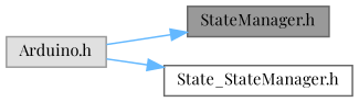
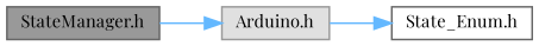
  digraph {
    fontname="Playfair Display"
    rankdir=LR
    node [fontname="Playfair Display" fontsize=10 shape=box style=filled]
    edge [color=steelblue1 fontname="Playfair Display" fontsize=10 labelfontname=Helvetica labelfontsize=10 style=solid]
    n1 [color=gray40 fillcolor=grey60 fontcolor=black height=0.2 label="StateManager.h" width=0.4]
    n2 [color=grey60 fillcolor="#E0E0E0" height=0.2 label="Arduino.h" width=0.4]
-   n3 [color=grey40 fillcolor=white height=0.2 label="State_StateManager.h" width=0.4]
-   n2 -> n1
+   n3 [color=grey40 fillcolor=white height=0.2 label="State_Enum.h" width=0.4]
+   n1 -> n2
    n2 -> n3
  }
